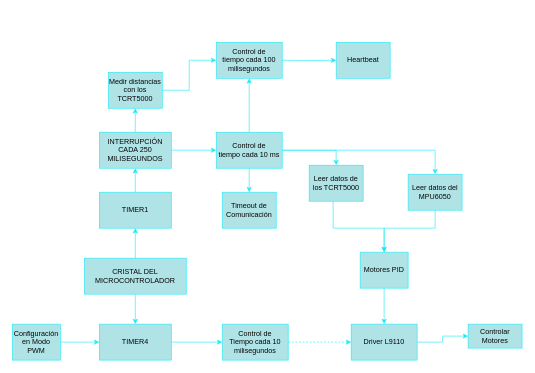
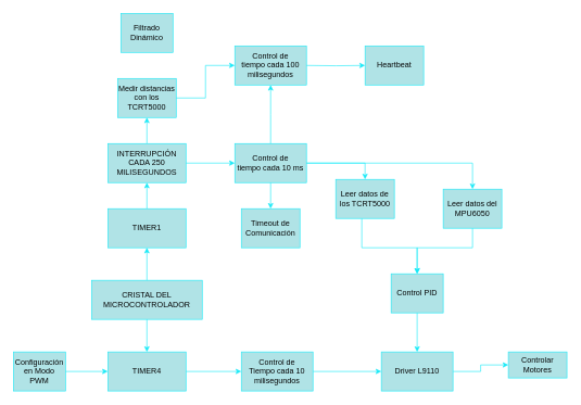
  <mxCell id="0" />
  <mxCell id="1" parent="0" />
  <mxCell id="2" value="" style="edgeStyle=orthogonalEdgeStyle;rounded=0;orthogonalLoop=1;jettySize=auto;html=1;fillColor=#b0e3e6;strokeColor=#19E9F7;fontColor=#050505;" edge="1" parent="1" source="4" target="6"><mxGeometry relative="1" as="geometry" /></mxCell>
  <mxCell id="3" value="" style="edgeStyle=orthogonalEdgeStyle;rounded=0;orthogonalLoop=1;jettySize=auto;html=1;fillColor=#b0e3e6;strokeColor=#19E9F7;fontColor=#050505;" edge="1" parent="1" source="4" target="8"><mxGeometry relative="1" as="geometry" /></mxCell>
  <mxCell id="4" value="CRISTAL DEL MICROCONTROLADOR" style="whiteSpace=wrap;html=1;fillColor=#b0e3e6;strokeColor=#19E9F7;fontColor=#050505;" vertex="1" parent="1"><mxGeometry x="140" y="430" width="170" height="60" as="geometry" /></mxCell>
  <mxCell id="5" value="" style="edgeStyle=orthogonalEdgeStyle;rounded=0;orthogonalLoop=1;jettySize=auto;html=1;fillColor=#b0e3e6;strokeColor=#19E9F7;fontColor=#050505;" edge="1" parent="1" source="6" target="11"><mxGeometry relative="1" as="geometry" /></mxCell>
  <mxCell id="6" value="TIMER1" style="whiteSpace=wrap;html=1;fillColor=#b0e3e6;strokeColor=#19E9F7;fontColor=#050505;" vertex="1" parent="1"><mxGeometry x="165" y="320" width="120" height="60" as="geometry" /></mxCell>
  <mxCell id="7" value="" style="edgeStyle=orthogonalEdgeStyle;rounded=0;orthogonalLoop=1;jettySize=auto;html=1;fillColor=#b0e3e6;strokeColor=#19E9F7;fontColor=#050505;" edge="1" parent="1" source="8" target="32"><mxGeometry relative="1" as="geometry" /></mxCell>
  <mxCell id="8" value="TIMER4" style="whiteSpace=wrap;html=1;fillColor=#b0e3e6;strokeColor=#19E9F7;fontColor=#050505;" vertex="1" parent="1"><mxGeometry x="165" y="540" width="120" height="60" as="geometry" /></mxCell>
  <mxCell id="9" value="" style="edgeStyle=orthogonalEdgeStyle;rounded=0;orthogonalLoop=1;jettySize=auto;html=1;fillColor=#b0e3e6;strokeColor=#19E9F7;fontColor=#050505;" edge="1" parent="1" source="11" target="16"><mxGeometry relative="1" as="geometry" /></mxCell>
  <mxCell id="10" style="edgeStyle=orthogonalEdgeStyle;rounded=0;orthogonalLoop=1;jettySize=auto;html=1;entryX=0.5;entryY=1;entryDx=0;entryDy=0;fillColor=#b0e3e6;strokeColor=#19E9F7;fontColor=#050505;" edge="1" parent="1" source="11" target="19"><mxGeometry relative="1" as="geometry" /></mxCell>
  <mxCell id="11" value="INTERRUPCIÓN CADA 250 MILISEGUNDOS" style="whiteSpace=wrap;html=1;fillColor=#b0e3e6;strokeColor=#19E9F7;fontColor=#050505;" vertex="1" parent="1"><mxGeometry x="165" y="220" width="120" height="60" as="geometry" /></mxCell>
  <mxCell id="12" value="" style="edgeStyle=orthogonalEdgeStyle;rounded=0;orthogonalLoop=1;jettySize=auto;html=1;fillColor=#b0e3e6;strokeColor=#19E9F7;fontColor=#050505;" edge="1" parent="1" source="16"><mxGeometry relative="1" as="geometry"><mxPoint x="415" y="130" as="targetPoint" /></mxGeometry></mxCell>
  <mxCell id="13" style="edgeStyle=orthogonalEdgeStyle;rounded=0;orthogonalLoop=1;jettySize=auto;html=1;entryX=0.5;entryY=0;entryDx=0;entryDy=0;fillColor=#b0e3e6;strokeColor=#19E9F7;fontColor=#050505;" edge="1" parent="1" source="16" target="23"><mxGeometry relative="1" as="geometry" /></mxCell>
  <mxCell id="14" style="edgeStyle=orthogonalEdgeStyle;rounded=0;orthogonalLoop=1;jettySize=auto;html=1;entryX=0.5;entryY=0;entryDx=0;entryDy=0;fillColor=#b0e3e6;strokeColor=#19E9F7;fontColor=#050505;" edge="1" parent="1" source="16" target="25"><mxGeometry relative="1" as="geometry" /></mxCell>
  <mxCell id="15" style="edgeStyle=orthogonalEdgeStyle;rounded=0;orthogonalLoop=1;jettySize=auto;html=1;entryX=0.5;entryY=0;entryDx=0;entryDy=0;fillColor=#b0e3e6;strokeColor=#19E9F7;fontColor=#050505;" edge="1" parent="1" source="16" target="21"><mxGeometry relative="1" as="geometry" /></mxCell>
  <mxCell id="16" value="Control de tiempo&amp;nbsp;&lt;span style=&quot;background-color: initial;&quot;&gt;cada 10 ms&lt;/span&gt;" style="whiteSpace=wrap;html=1;fillColor=#b0e3e6;strokeColor=#19E9F7;fontColor=#050505;" vertex="1" parent="1"><mxGeometry x="360" y="220" width="110" height="60" as="geometry" /></mxCell>
  <mxCell id="17" value="" style="edgeStyle=orthogonalEdgeStyle;rounded=0;orthogonalLoop=1;jettySize=auto;html=1;fillColor=#b0e3e6;strokeColor=#19E9F7;fontColor=#050505;" edge="1" parent="1" target="22"><mxGeometry relative="1" as="geometry"><mxPoint x="470" y="100" as="sourcePoint" /></mxGeometry></mxCell>
  <mxCell id="18" style="edgeStyle=orthogonalEdgeStyle;rounded=0;orthogonalLoop=1;jettySize=auto;html=1;fillColor=#b0e3e6;strokeColor=#19E9F7;fontColor=#050505;" edge="1" parent="1" source="19" target="33"><mxGeometry relative="1" as="geometry" /></mxCell>
  <mxCell id="19" value="Medir distancias con los TCRT5000" style="whiteSpace=wrap;html=1;fillColor=#b0e3e6;strokeColor=#19E9F7;fontColor=#050505;" vertex="1" parent="1"><mxGeometry x="180" y="120" width="90" height="60" as="geometry" /></mxCell>
  <mxCell id="20" style="edgeStyle=orthogonalEdgeStyle;rounded=0;orthogonalLoop=1;jettySize=auto;html=1;exitX=0.5;exitY=1;exitDx=0;exitDy=0;entryX=0.5;entryY=0;entryDx=0;entryDy=0;fillColor=#b0e3e6;strokeColor=#19E9F7;fontColor=#050505;" edge="1" parent="1" source="21" target="27"><mxGeometry relative="1" as="geometry"><Array as="points"><mxPoint x="725" y="380" /><mxPoint x="640" y="380" /></Array></mxGeometry></mxCell>
  <mxCell id="21" value="Leer datos del MPU6050" style="whiteSpace=wrap;html=1;fillColor=#b0e3e6;strokeColor=#19E9F7;fontColor=#050505;" vertex="1" parent="1"><mxGeometry x="680" y="290" width="90" height="60" as="geometry" /></mxCell>
  <mxCell id="22" value="Heartbeat" style="whiteSpace=wrap;html=1;fillColor=#b0e3e6;strokeColor=#19E9F7;fontColor=#050505;" vertex="1" parent="1"><mxGeometry x="560" y="70" width="90" height="60" as="geometry" /></mxCell>
  <mxCell id="23" value="Timeout de Comunicación" style="whiteSpace=wrap;html=1;fillColor=#b0e3e6;strokeColor=#19E9F7;fontColor=#050505;" vertex="1" parent="1"><mxGeometry x="370" y="320" width="90" height="60" as="geometry" /></mxCell>
  <mxCell id="24" style="edgeStyle=orthogonalEdgeStyle;rounded=0;orthogonalLoop=1;jettySize=auto;html=1;entryX=0.5;entryY=0;entryDx=0;entryDy=0;fillColor=#b0e3e6;strokeColor=#19E9F7;fontColor=#050505;" edge="1" parent="1" source="25" target="27"><mxGeometry relative="1" as="geometry"><Array as="points"><mxPoint x="555" y="380" /><mxPoint x="640" y="380" /></Array></mxGeometry></mxCell>
  <mxCell id="25" value="Leer datos de los TCRT5000" style="whiteSpace=wrap;html=1;fillColor=#b0e3e6;strokeColor=#19E9F7;fontColor=#050505;" vertex="1" parent="1"><mxGeometry x="515" y="275" width="90" height="60" as="geometry" /></mxCell>
  <mxCell id="26" style="edgeStyle=orthogonalEdgeStyle;rounded=0;orthogonalLoop=1;jettySize=auto;html=1;entryX=0.5;entryY=0;entryDx=0;entryDy=0;fillColor=#b0e3e6;strokeColor=#19E9F7;fontColor=#050505;" edge="1" parent="1" source="27" target="35"><mxGeometry relative="1" as="geometry" /></mxCell>
- <mxCell id="27" value="Motores PID" style="whiteSpace=wrap;html=1;fillColor=#b0e3e6;strokeColor=#19E9F7;fontColor=#050505;" vertex="1" parent="1"><mxGeometry x="600" y="420" width="80" height="60" as="geometry" /></mxCell>
+ <mxCell id="27" value="Control PID" style="whiteSpace=wrap;html=1;fillColor=#b0e3e6;strokeColor=#19E9F7;fontColor=#050505;" vertex="1" parent="1"><mxGeometry x="600" y="420" width="80" height="60" as="geometry" /></mxCell>
+ <mxCell id="28" value="Filtrado Dinámico" style="whiteSpace=wrap;html=1;fillColor=#b0e3e6;strokeColor=#19E9F7;fontColor=#050505;" vertex="1" parent="1"><mxGeometry x="185" y="20" width="80" height="60" as="geometry" /></mxCell>
  <mxCell id="29" value="" style="edgeStyle=orthogonalEdgeStyle;rounded=0;orthogonalLoop=1;jettySize=auto;html=1;fillColor=#b0e3e6;strokeColor=#19E9F7;fontColor=#050505;" edge="1" parent="1" source="30" target="8"><mxGeometry relative="1" as="geometry" /></mxCell>
  <mxCell id="30" value="Configuración en Modo PWM" style="whiteSpace=wrap;html=1;fillColor=#b0e3e6;strokeColor=#19E9F7;fontColor=#050505;" vertex="1" parent="1"><mxGeometry x="20" y="540" width="80" height="60" as="geometry" /></mxCell>
- <mxCell id="31" value="" style="edgeStyle=orthogonalEdgeStyle;rounded=0;orthogonalLoop=1;jettySize=auto;html=1;fillColor=#b0e3e6;strokeColor=#19E9F7;fontColor=#050505;dashed=1;" edge="1" parent="1" source="32" target="35"><mxGeometry relative="1" as="geometry" /></mxCell>
+ <mxCell id="31" value="" style="edgeStyle=orthogonalEdgeStyle;rounded=0;orthogonalLoop=1;jettySize=auto;html=1;fillColor=#b0e3e6;strokeColor=#19E9F7;fontColor=#050505;" edge="1" parent="1" source="32" target="35"><mxGeometry relative="1" as="geometry" /></mxCell>
  <mxCell id="32" value="Control de Tie&lt;span style=&quot;background-color: initial;&quot;&gt;mpo&amp;nbsp;&lt;/span&gt;&lt;span style=&quot;background-color: initial;&quot;&gt;cada 10 milisegundos&lt;/span&gt;" style="whiteSpace=wrap;html=1;fillColor=#b0e3e6;strokeColor=#19E9F7;fontColor=#050505;" vertex="1" parent="1"><mxGeometry x="370" y="540" width="110" height="60" as="geometry" /></mxCell>
  <mxCell id="33" value="Control de tiempo&amp;nbsp;&lt;span style=&quot;background-color: initial;&quot;&gt;cada 100 milisegundos&lt;/span&gt;" style="whiteSpace=wrap;html=1;fillColor=#b0e3e6;strokeColor=#19E9F7;fontColor=#050505;" vertex="1" parent="1"><mxGeometry x="360" y="70" width="110" height="60" as="geometry" /></mxCell>
  <mxCell id="34" value="" style="edgeStyle=orthogonalEdgeStyle;rounded=0;orthogonalLoop=1;jettySize=auto;html=1;fillColor=#b0e3e6;strokeColor=#19E9F7;fontColor=#050505;" edge="1" parent="1" source="35" target="36"><mxGeometry relative="1" as="geometry" /></mxCell>
  <mxCell id="35" value="Driver L9110" style="whiteSpace=wrap;html=1;fillColor=#b0e3e6;strokeColor=#19E9F7;fontColor=#050505;" vertex="1" parent="1"><mxGeometry x="585" y="540" width="110" height="60" as="geometry" /></mxCell>
  <mxCell id="36" value="Controlar Motores" style="whiteSpace=wrap;html=1;fillColor=#b0e3e6;strokeColor=#19E9F7;fontColor=#050505;" vertex="1" parent="1"><mxGeometry x="780" y="540" width="90" height="40" as="geometry" /></mxCell>
